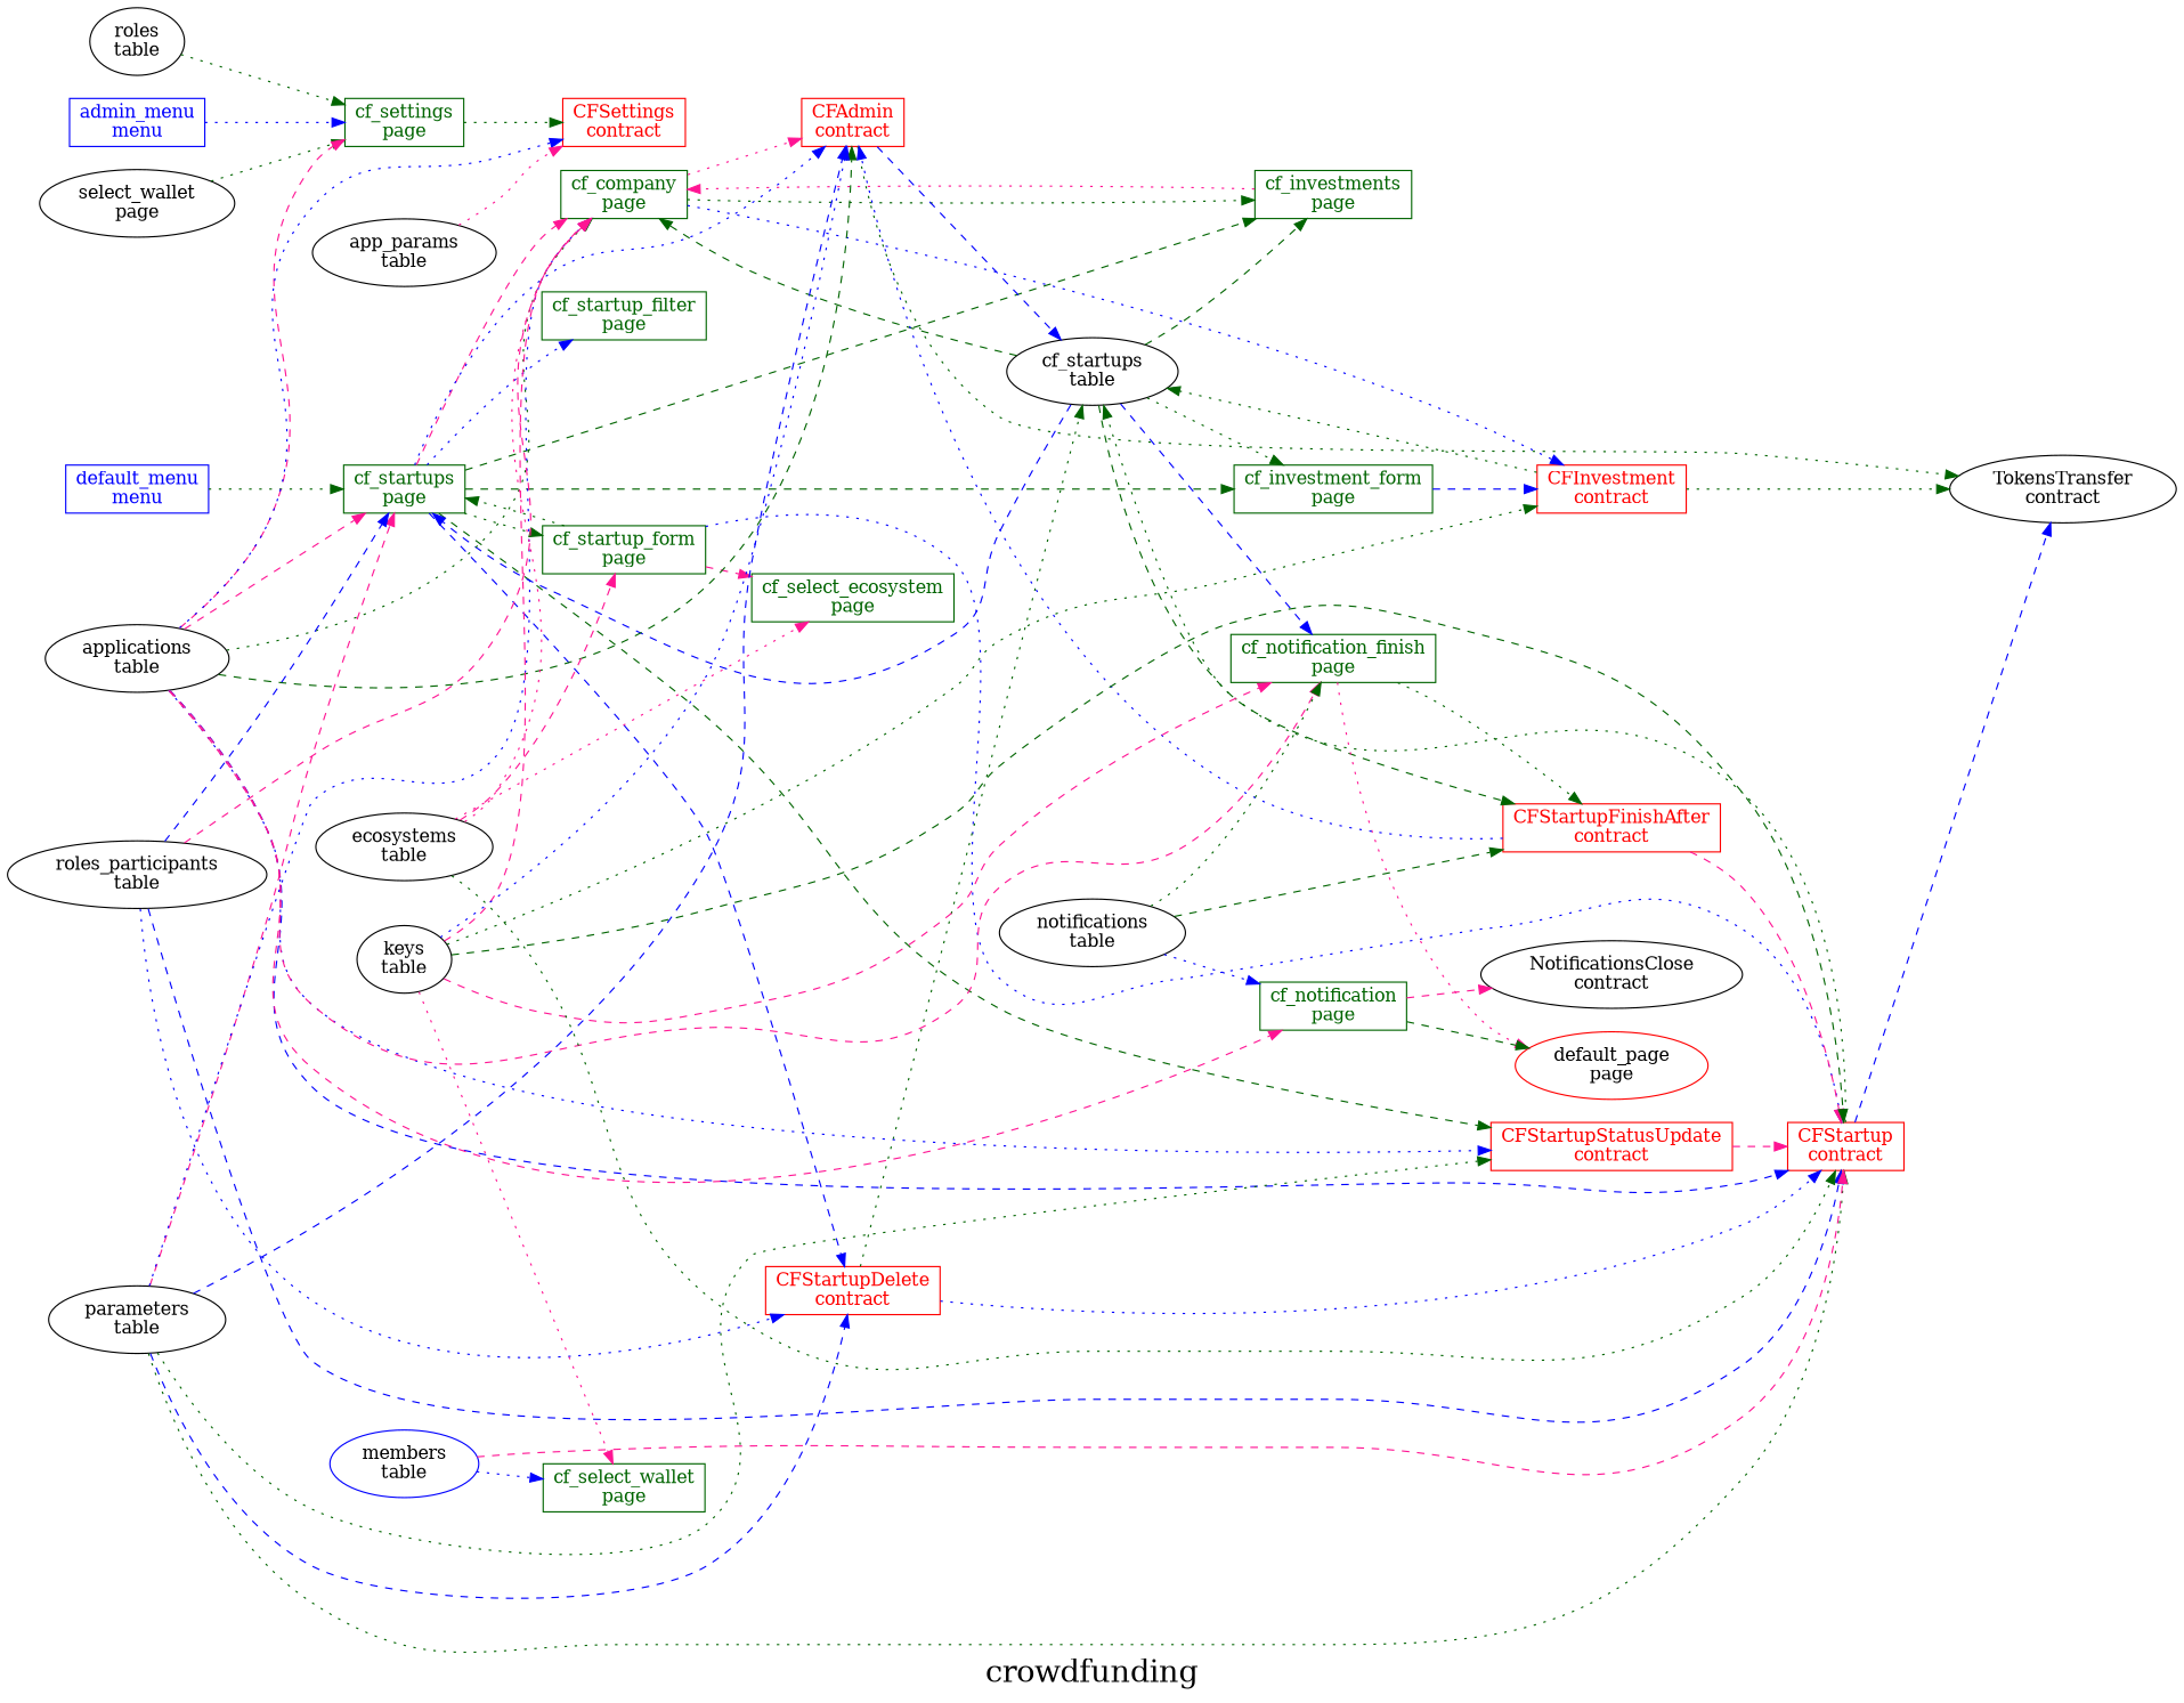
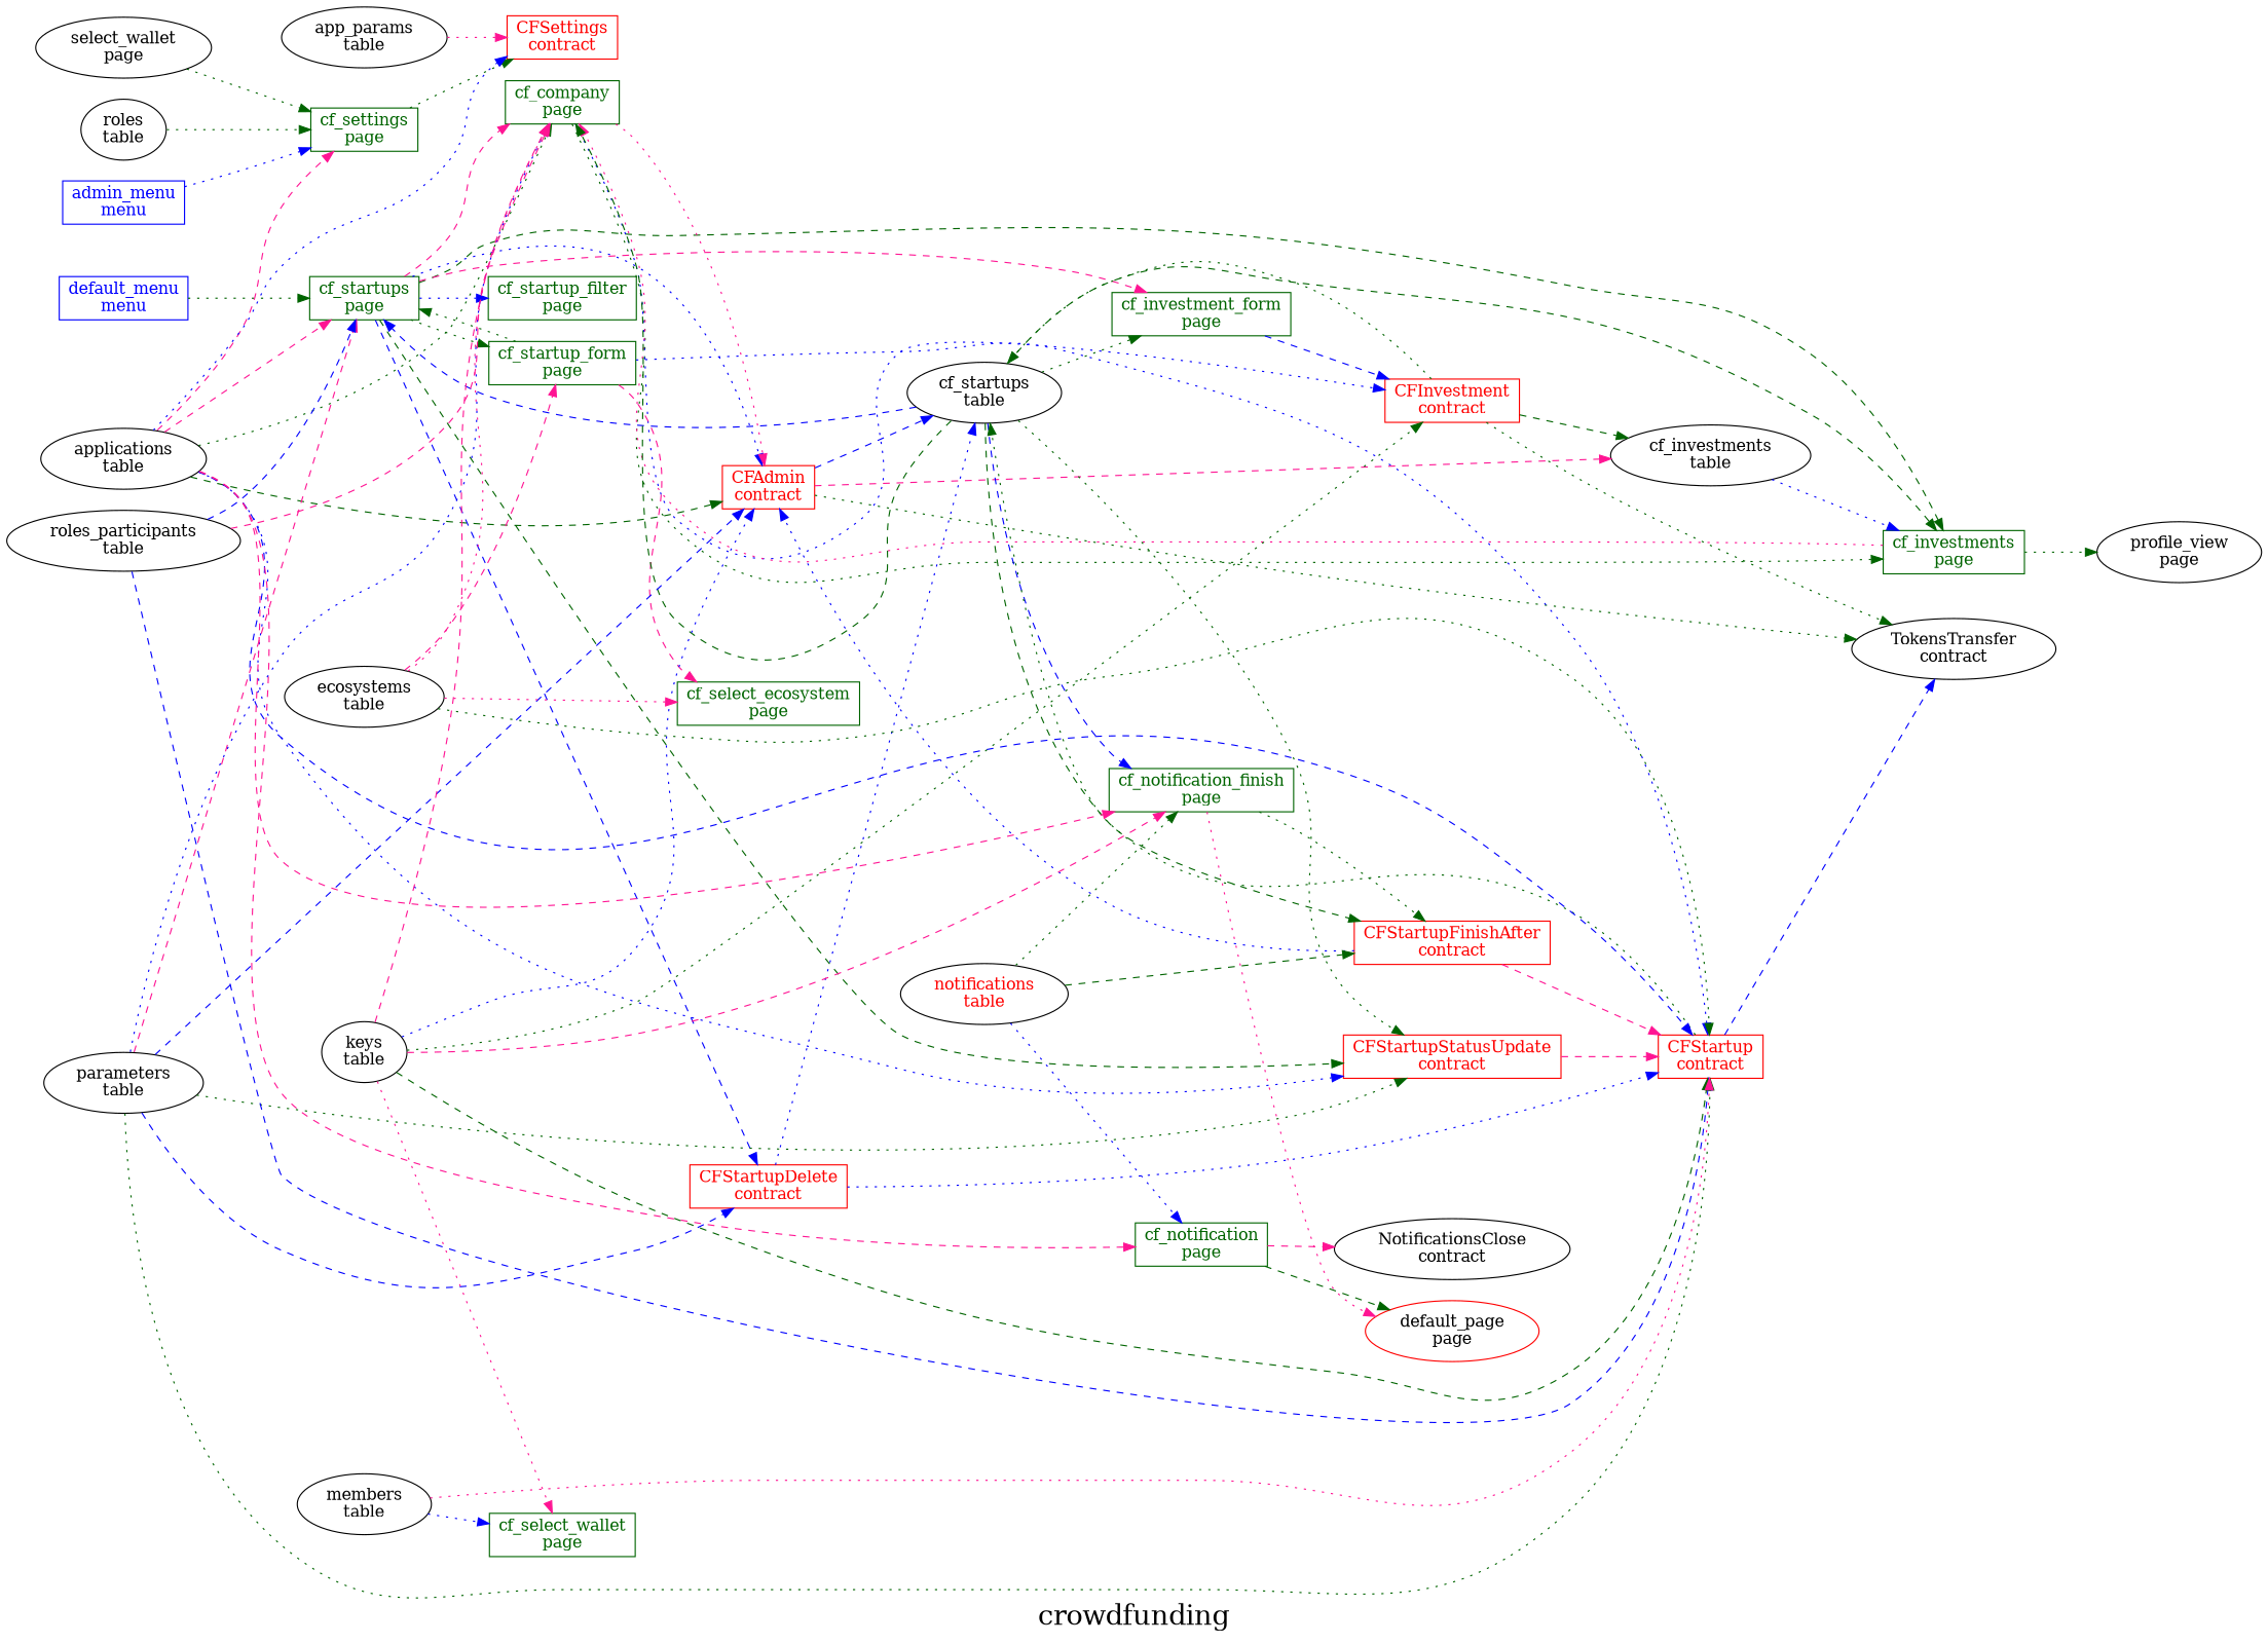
  digraph {
    fontsize=24
    label=crowdfunding
    nojustify=true
    ordering=out
    rankdir=LR
    node [shape=record]
    edge [color=darkgreen style=dotted]
    "admin_menu\nmenu" [color=blue fontcolor=blue group=menus]
    "cf_settings\npage" [color=darkgreen fontcolor=darkgreen group=pages]
    "CFSettings\ncontract" [color=red fontcolor=red group=contracts]
    "select_wallet\npage" [shape=""]
    "default_menu\nmenu" [color=blue fontcolor=blue group=menus]
    "cf_startups\npage" [color=darkgreen fontcolor=darkgreen group=pages]
    "cf_company\npage" [color=darkgreen fontcolor=darkgreen group=pages]
    "CFAdmin\ncontract" [color=red fontcolor=red group=contracts]
    "cf_investments\npage" [color=darkgreen fontcolor=darkgreen group=pages]
    "cf_investment_form\npage" [color=darkgreen fontcolor=darkgreen group=pages]
    "cf_startup_filter\npage" [color=darkgreen fontcolor=darkgreen group=pages]
    "cf_startup_form\npage" [color=darkgreen fontcolor=darkgreen group=pages]
    "CFStartupStatusUpdate\ncontract" [color=red fontcolor=red group=contracts]
    "CFStartupDelete\ncontract" [color=red fontcolor=red group=contracts]
    "CFInvestment\ncontract" [color=red fontcolor=red group=contracts]
    "cf_startups\ntable" [group=tables shape=""]
+   "cf_investments\ntable" [group=tables shape=""]
    "TokensTransfer\ncontract" [shape=""]
+   "profile_view\npage" [shape=""]
    "CFStartup\ncontract" [color=red fontcolor=red group=contracts]
    "cf_select_ecosystem\npage" [color=darkgreen fontcolor=darkgreen group=pages]
    "cf_notification_finish\npage" [color=darkgreen fontcolor=darkgreen group=pages]
    "CFStartupFinishAfter\ncontract" [color=red fontcolor=red group=contracts]
    "applications\ntable" [shape=""]
    "cf_notification\npage" [color=darkgreen fontcolor=darkgreen group=pages]
    "NotificationsClose\ncontract" [shape=""]
    "default_page\npage" [color=red shape=""]
    "parameters\ntable" [shape=""]
    "roles_participants\ntable" [shape=""]
    "keys\ntable" [shape=""]
    "cf_select_wallet\npage" [color=darkgreen fontcolor=darkgreen group=pages]
    "ecosystems\ntable" [shape=""]
-   "notifications\ntable" [shape=""]
-   "members\ntable" [color=blue shape=""]
+   "notifications\ntable" [fontcolor=red shape=""]
+   "members\ntable" [shape=""]
    "roles\ntable" [shape=""]
    "app_params\ntable" [shape=""]
    "admin_menu\nmenu" -> "cf_settings\npage" [color=blue]
    "cf_settings\npage" -> "CFSettings\ncontract"
    "select_wallet\npage" -> "cf_settings\npage"
    "default_menu\nmenu" -> "cf_startups\npage"
    "cf_startups\npage" -> "cf_company\npage" [color=deeppink style=dashed]
    "cf_startups\npage" -> "CFAdmin\ncontract" [color=blue]
    "cf_startups\npage" -> "cf_investments\npage" [style=dashed]
-   "cf_startups\npage" -> "cf_investment_form\npage" [style=dashed]
+   "cf_startups\npage" -> "cf_investment_form\npage" [color=deeppink style=dashed]
    "cf_startups\npage" -> "cf_startup_filter\npage" [color=blue]
    "cf_startups\npage" -> "cf_startup_form\npage"
    "cf_startups\npage" -> "CFStartupStatusUpdate\ncontract" [style=dashed]
    "cf_startups\npage" -> "CFStartupDelete\ncontract" [color=blue style=dashed]
    "cf_company\npage" -> "CFAdmin\ncontract" [color=deeppink]
    "cf_company\npage" -> "cf_investments\npage"
    "cf_company\npage" -> "CFInvestment\ncontract" [color=blue]
    "CFAdmin\ncontract" -> "cf_startups\ntable" [color=blue style=dashed]
+   "CFAdmin\ncontract" -> "cf_investments\ntable" [color=deeppink style=dashed]
    "CFAdmin\ncontract" -> "TokensTransfer\ncontract"
    "cf_investments\npage" -> "cf_company\npage" [color=deeppink]
+   "cf_investments\npage" -> "profile_view\npage"
    "cf_investment_form\npage" -> "CFInvestment\ncontract" [color=blue style=dashed]
    "cf_startup_form\npage" -> "cf_startups\npage"
    "cf_startup_form\npage" -> "CFStartup\ncontract" [color=blue]
    "cf_startup_form\npage" -> "cf_select_ecosystem\npage" [color=deeppink style=dashed]
    "CFStartupStatusUpdate\ncontract" -> "CFStartup\ncontract" [color=deeppink style=dashed]
-   "CFStartupDelete\ncontract" -> "cf_startups\ntable"
+   "CFStartupDelete\ncontract" -> "cf_startups\ntable" [color=blue]
    "CFStartupDelete\ncontract" -> "CFStartup\ncontract" [color=blue]
    "CFInvestment\ncontract" -> "cf_startups\ntable"
+   "CFInvestment\ncontract" -> "cf_investments\ntable" [style=dashed]
    "CFInvestment\ncontract" -> "TokensTransfer\ncontract"
    "cf_startups\ntable" -> "cf_startups\npage" [color=blue style=dashed]
    "cf_startups\ntable" -> "cf_company\npage" [style=dashed]
    "cf_startups\ntable" -> "cf_investments\npage" [style=dashed]
    "cf_startups\ntable" -> "cf_investment_form\npage"
+   "cf_startups\ntable" -> "CFStartupStatusUpdate\ncontract"
    "cf_startups\ntable" -> "cf_notification_finish\npage" [color=blue style=dashed]
    "cf_startups\ntable" -> "CFStartupFinishAfter\ncontract" [style=dashed]
+   "cf_investments\ntable" -> "cf_investments\npage" [color=blue]
    "CFStartup\ncontract" -> "cf_startups\ntable"
    "CFStartup\ncontract" -> "TokensTransfer\ncontract" [color=blue style=dashed]
    "cf_notification_finish\npage" -> "CFStartupFinishAfter\ncontract"
    "cf_notification_finish\npage" -> "default_page\npage" [color=deeppink]
    "CFStartupFinishAfter\ncontract" -> "CFAdmin\ncontract" [color=blue]
    "CFStartupFinishAfter\ncontract" -> "CFStartup\ncontract" [color=deeppink style=dashed]
    "applications\ntable" -> "cf_settings\npage" [color=deeppink style=dashed]
    "applications\ntable" -> "CFSettings\ncontract" [color=blue]
    "applications\ntable" -> "cf_startups\npage" [color=deeppink style=dashed]
    "applications\ntable" -> "cf_company\npage"
    "applications\ntable" -> "CFAdmin\ncontract" [style=dashed]
    "applications\ntable" -> "CFStartupStatusUpdate\ncontract" [color=blue]
    "applications\ntable" -> "CFStartup\ncontract" [color=blue style=dashed]
    "applications\ntable" -> "cf_notification_finish\npage" [color=deeppink style=dashed]
    "applications\ntable" -> "cf_notification\npage" [color=deeppink style=dashed]
    "cf_notification\npage" -> "NotificationsClose\ncontract" [color=deeppink style=dashed]
    "cf_notification\npage" -> "default_page\npage" [style=dashed]
    "parameters\ntable" -> "cf_startups\npage" [color=deeppink style=dashed]
    "parameters\ntable" -> "cf_company\npage" [color=blue]
    "parameters\ntable" -> "CFAdmin\ncontract" [color=blue style=dashed]
    "parameters\ntable" -> "CFStartupStatusUpdate\ncontract"
    "parameters\ntable" -> "CFStartupDelete\ncontract" [color=blue style=dashed]
    "parameters\ntable" -> "CFStartup\ncontract"
    "roles_participants\ntable" -> "cf_startups\npage" [color=blue style=dashed]
    "roles_participants\ntable" -> "cf_company\npage" [color=deeppink style=dashed]
-   "roles_participants\ntable" -> "CFStartupDelete\ncontract" [color=blue]
    "roles_participants\ntable" -> "CFStartup\ncontract" [color=blue style=dashed]
    "keys\ntable" -> "cf_company\npage" [color=deeppink style=dashed]
    "keys\ntable" -> "CFAdmin\ncontract" [color=blue]
    "keys\ntable" -> "CFInvestment\ncontract"
    "keys\ntable" -> "CFStartup\ncontract" [style=dashed]
    "keys\ntable" -> "cf_notification_finish\npage" [color=deeppink style=dashed]
    "keys\ntable" -> "cf_select_wallet\npage" [color=deeppink]
    "ecosystems\ntable" -> "cf_company\npage" [color=deeppink]
    "ecosystems\ntable" -> "cf_startup_form\npage" [color=deeppink style=dashed]
    "ecosystems\ntable" -> "CFStartup\ncontract"
    "ecosystems\ntable" -> "cf_select_ecosystem\npage" [color=deeppink]
    "notifications\ntable" -> "cf_notification_finish\npage"
    "notifications\ntable" -> "CFStartupFinishAfter\ncontract" [style=dashed]
    "notifications\ntable" -> "cf_notification\npage" [color=blue]
-   "members\ntable" -> "CFStartup\ncontract" [color=deeppink style=dashed]
+   "members\ntable" -> "CFStartup\ncontract" [color=deeppink]
    "members\ntable" -> "cf_select_wallet\npage" [color=blue]
    "roles\ntable" -> "cf_settings\npage"
    "app_params\ntable" -> "CFSettings\ncontract" [color=deeppink]
  }
